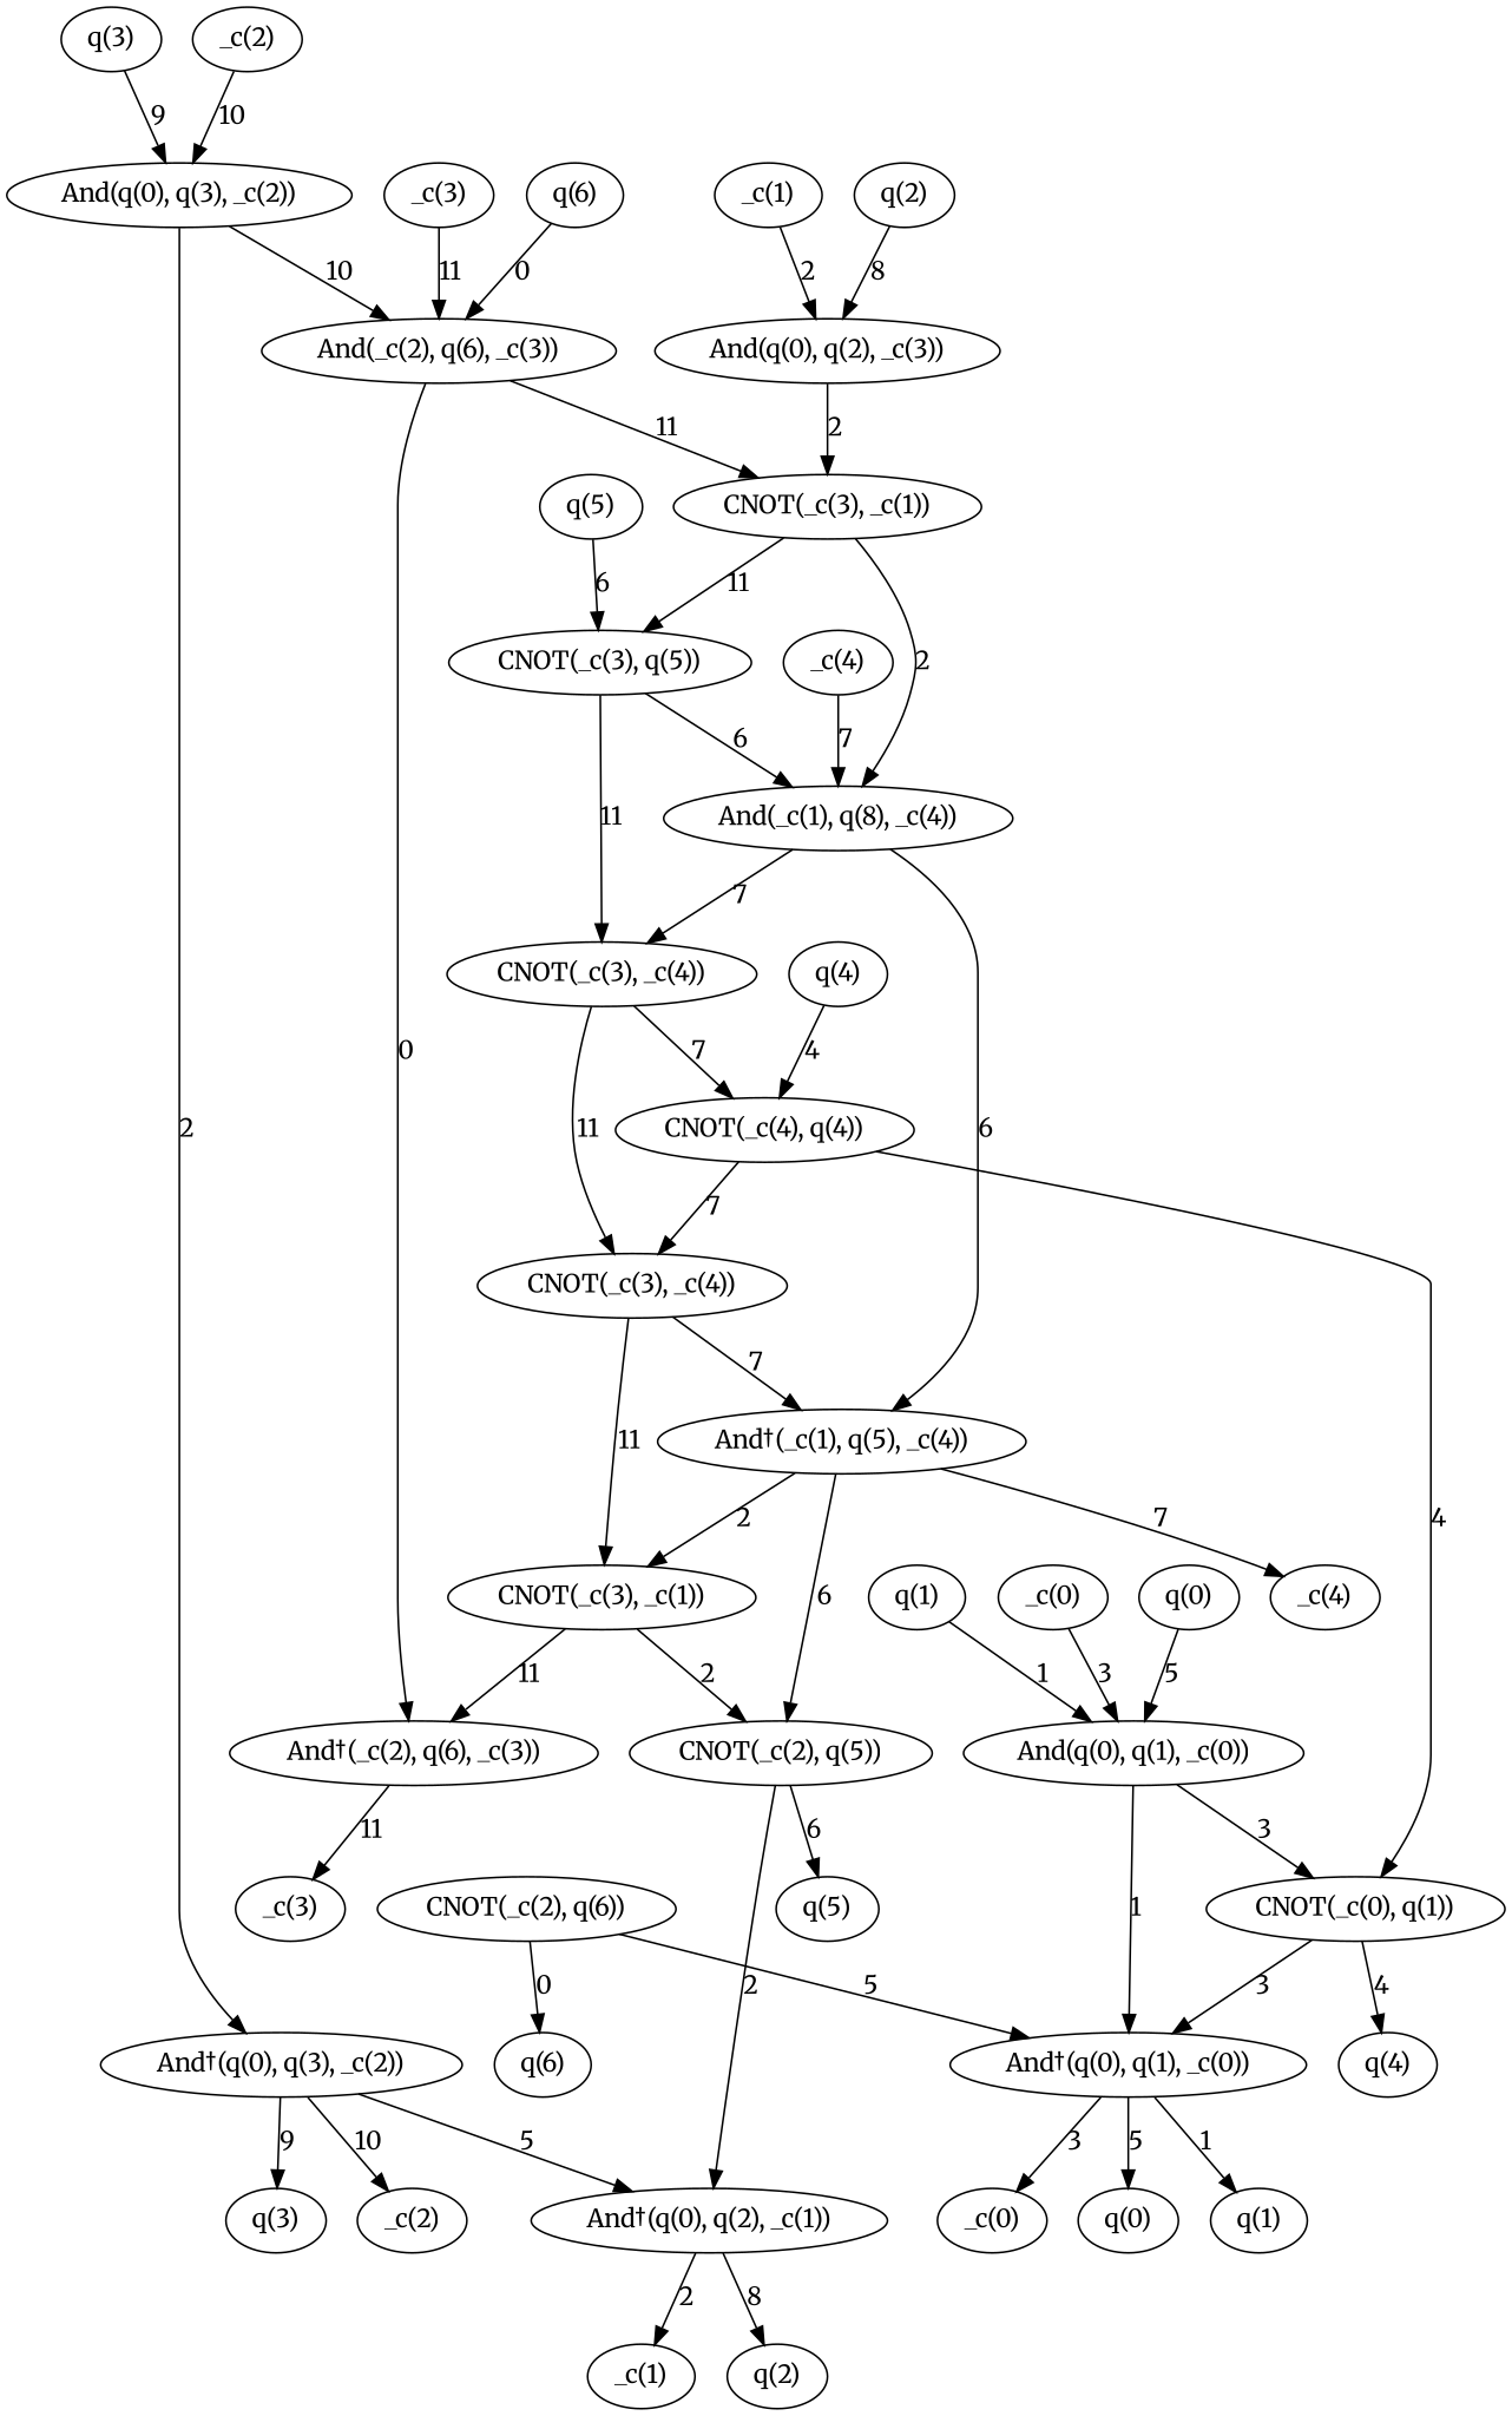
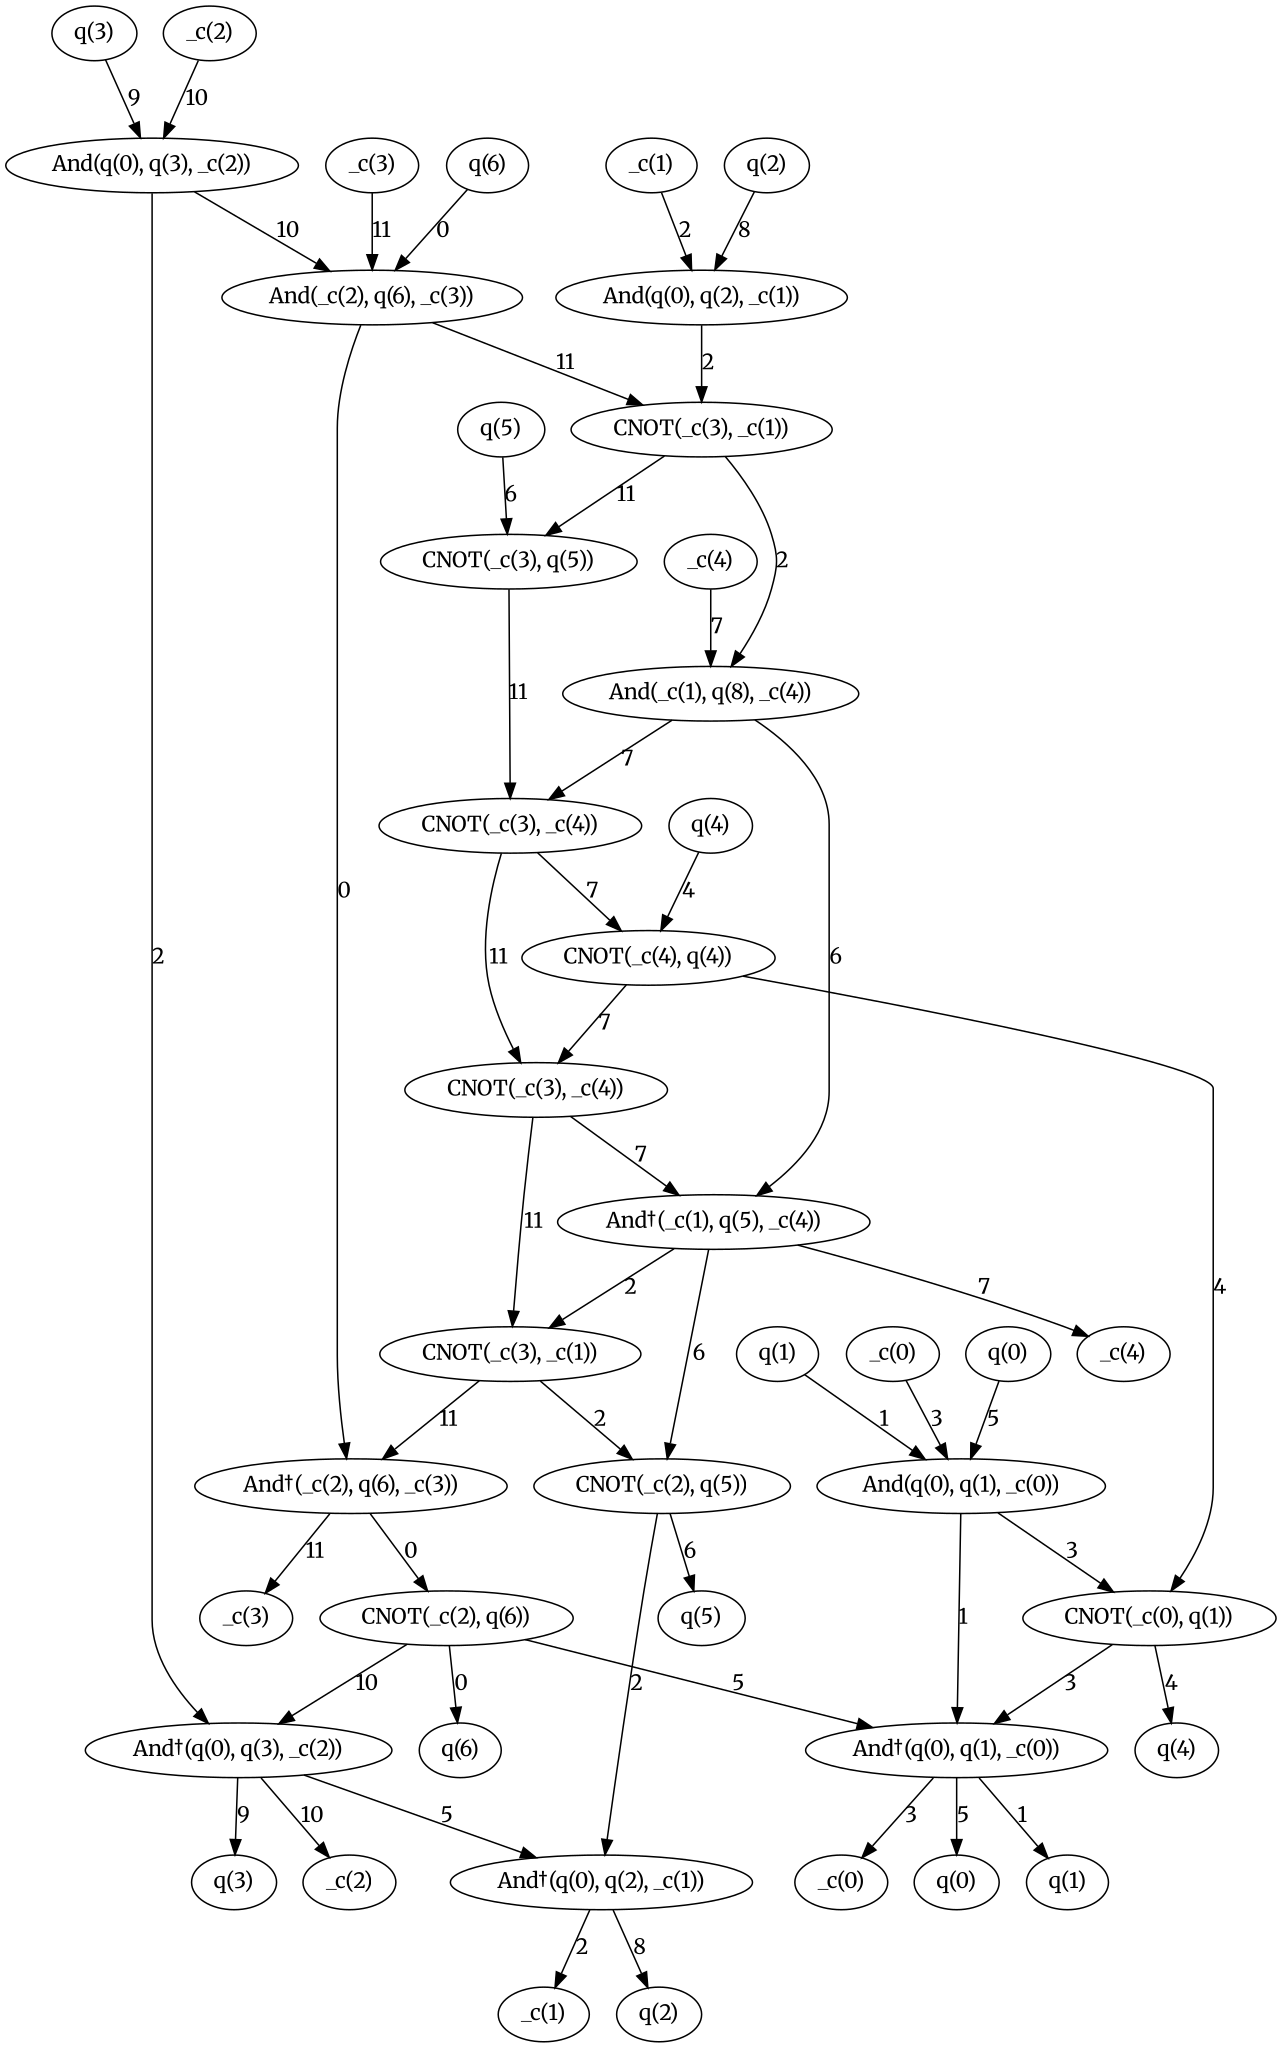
  strict digraph {
    fontname=Merriweather
    node [fontname=Merriweather matrix=None qubits=0]
    edge [fontname=Merriweather]
    n1 [ancilla=False label="q(6)"]
    n2 [label="And(_c(2), q(6), _c(3))" matrix="[[0, 1], [1, 0]]" qubits="10,0,11"]
    n3 [label="CNOT(_c(3), _c(1))" matrix="[[0, 1], [1, 0]]" qubits="11,2"]
    n4 [label="And†(_c(2), q(6), _c(3))" matrix="[[0, 1], [1, 0]]" qubits="10,0,11"]
    n5 [ancilla=False label="q(1)" qubits=1]
    n6 [label="And(q(0), q(1), _c(0))" matrix="[[0, 1], [1, 0]]" qubits="5,1,3"]
    n7 [label="CNOT(_c(0), q(1))" matrix="[[0, 1], [1, 0]]" qubits="3,4"]
    n8 [label="And†(q(0), q(1), _c(0))" matrix="[[0, 1], [1, 0]]" qubits="5,1,3"]
    n9 [ancilla=True label="_c(1)" qubits=2]
-   n10 [label="And(q(0), q(2), _c(3))" matrix="[[0, 1], [1, 0]]" qubits="5,8,2"]
+   n10 [label="And(q(0), q(2), _c(1))" matrix="[[0, 1], [1, 0]]" qubits="5,8,2"]
    n11 [ancilla=True label="_c(0)" qubits=3]
    n12 [ancilla=False label="q(4)" qubits=4]
    n13 [label="CNOT(_c(4), q(4))" matrix="[[0, 1], [1, 0]]" qubits="7,4"]
    n14 [label="CNOT(_c(3), _c(4))" matrix="[[0, 1], [1, 0]]" qubits="11,7"]
    n15 [ancilla=False label="q(0)" qubits=5]
    n16 [ancilla=False label="q(5)" qubits=6]
    n17 [label="CNOT(_c(3), q(5))" matrix="[[0, 1], [1, 0]]" qubits="11,6"]
    n18 [label="And(_c(1), q(8), _c(4))" matrix="[[0, 1], [1, 0]]" qubits="2,6,7"]
    n19 [label="CNOT(_c(3), _c(4))" matrix="[[0, 1], [1, 0]]" qubits="11,7"]
    n20 [ancilla=True label="_c(4)" qubits=7]
    n21 [label="And†(_c(1), q(5), _c(4))" matrix="[[0, 1], [1, 0]]" qubits="2,6,7"]
    n22 [ancilla=False label="q(2)" qubits=8]
    n23 [ancilla=False label="q(3)" qubits=9]
    n24 [label="And(q(0), q(3), _c(2))" matrix="[[0, 1], [1, 0]]" qubits="5,9,10"]
    n25 [label="And†(q(0), q(3), _c(2))" matrix="[[0, 1], [1, 0]]" qubits="5,9,10"]
    n26 [ancilla=True label="_c(2)" qubits=10]
    n27 [ancilla=True label="_c(3)" qubits=11]
    n28 [ancilla=False label="q(4)" qubits=4]
    n29 [ancilla=False label="q(1)" qubits=1]
    n30 [ancilla=True label="_c(0)" qubits=3]
    n31 [ancilla=False label="q(0)" qubits=5]
    n32 [label="And†(q(0), q(2), _c(1))" matrix="[[0, 1], [1, 0]]" qubits="5,8,2"]
    n33 [ancilla=True label="_c(1)" qubits=2]
    n34 [ancilla=False label="q(2)" qubits=8]
    n35 [ancilla=False label="q(3)" qubits=9]
    n36 [ancilla=True label="_c(2)" qubits=10]
    n37 [label="CNOT(_c(2), q(6))" matrix="[[0, 1], [1, 0]]" qubits="10,0"]
    n38 [ancilla=True label="_c(3)" qubits=11]
    n39 [label="CNOT(_c(3), _c(1))" matrix="[[0, 1], [1, 0]]" qubits="11,2"]
    n40 [label="CNOT(_c(2), q(5))" matrix="[[0, 1], [1, 0]]" qubits="2,6"]
    n41 [ancilla=True label="_c(4)" qubits=7]
    n42 [ancilla=False label="q(5)" qubits=6]
    n43 [ancilla=False label="q(6)"]
    n1 -> n2 [label=0]
    n2 -> n3 [label=11]
    n2 -> n4 [label=0]
    n3 -> n17 [label=11]
    n3 -> n18 [label=2]
+   n4 -> n37 [label=0]
    n4 -> n38 [label=11]
    n5 -> n6 [label=1]
    n6 -> n7 [label=3]
    n6 -> n8 [label=1]
    n7 -> n8 [label=3]
    n7 -> n28 [label=4]
    n8 -> n29 [label=1]
    n8 -> n30 [label=3]
    n8 -> n31 [label=5]
    n9 -> n10 [label=2]
    n10 -> n3 [label=2]
    n11 -> n6 [label=3]
    n12 -> n13 [label=4]
    n13 -> n7 [label=4]
    n13 -> n14 [label=7]
    n14 -> n21 [label=7]
    n14 -> n39 [label=11]
    n15 -> n6 [label=5]
    n16 -> n17 [label=6]
-   n17 -> n18 [label=6]
    n17 -> n19 [label=11]
    n18 -> n19 [label=7]
    n18 -> n21 [label=6]
    n19 -> n13 [label=7]
    n19 -> n14 [label=11]
    n20 -> n18 [label=7]
    n21 -> n39 [label=2]
    n21 -> n40 [label=6]
    n21 -> n41 [label=7]
    n22 -> n10 [label=8]
    n23 -> n24 [label=9]
    n24 -> n2 [label=10]
    n24 -> n25 [label=2]
    n25 -> n32 [label=5]
    n25 -> n35 [label=9]
    n25 -> n36 [label=10]
    n26 -> n24 [label=10]
    n27 -> n2 [label=11]
    n32 -> n33 [label=2]
    n32 -> n34 [label=8]
    n37 -> n8 [label=5]
+   n37 -> n25 [label=10]
    n37 -> n43 [label=0]
    n39 -> n4 [label=11]
    n39 -> n40 [label=2]
    n40 -> n32 [label=2]
    n40 -> n42 [label=6]
  }
